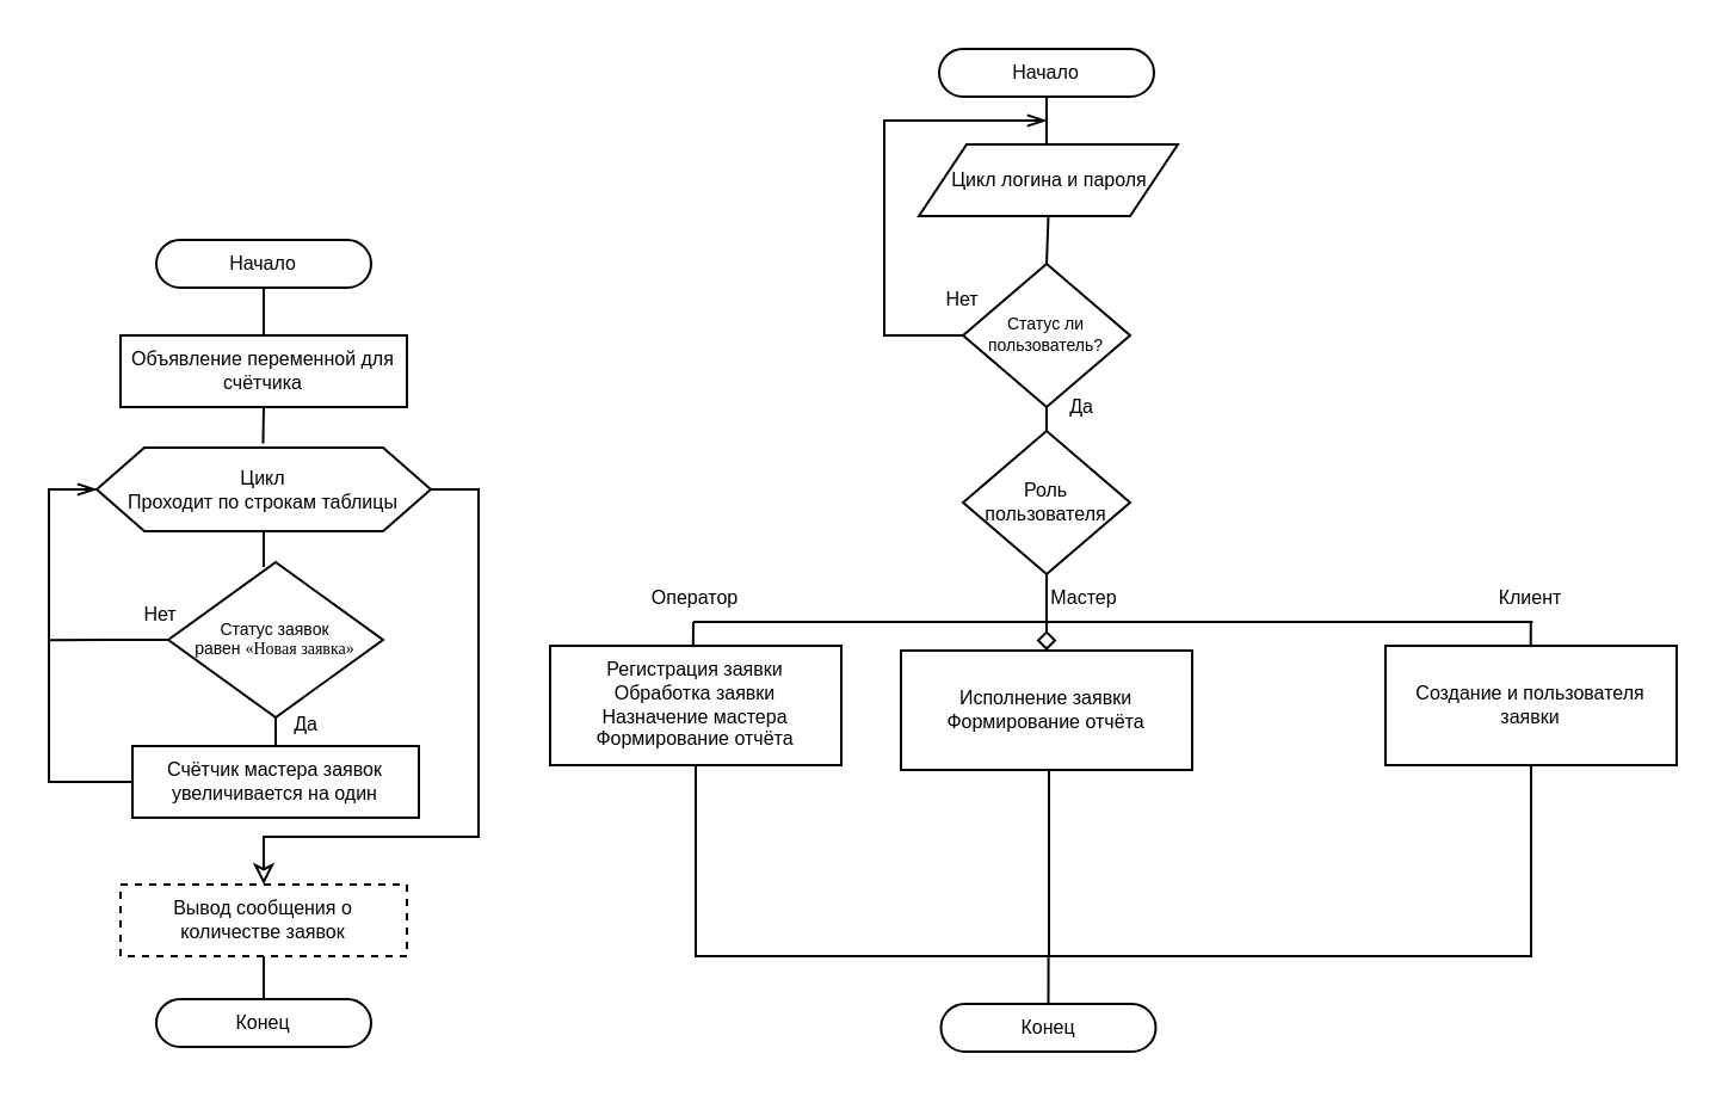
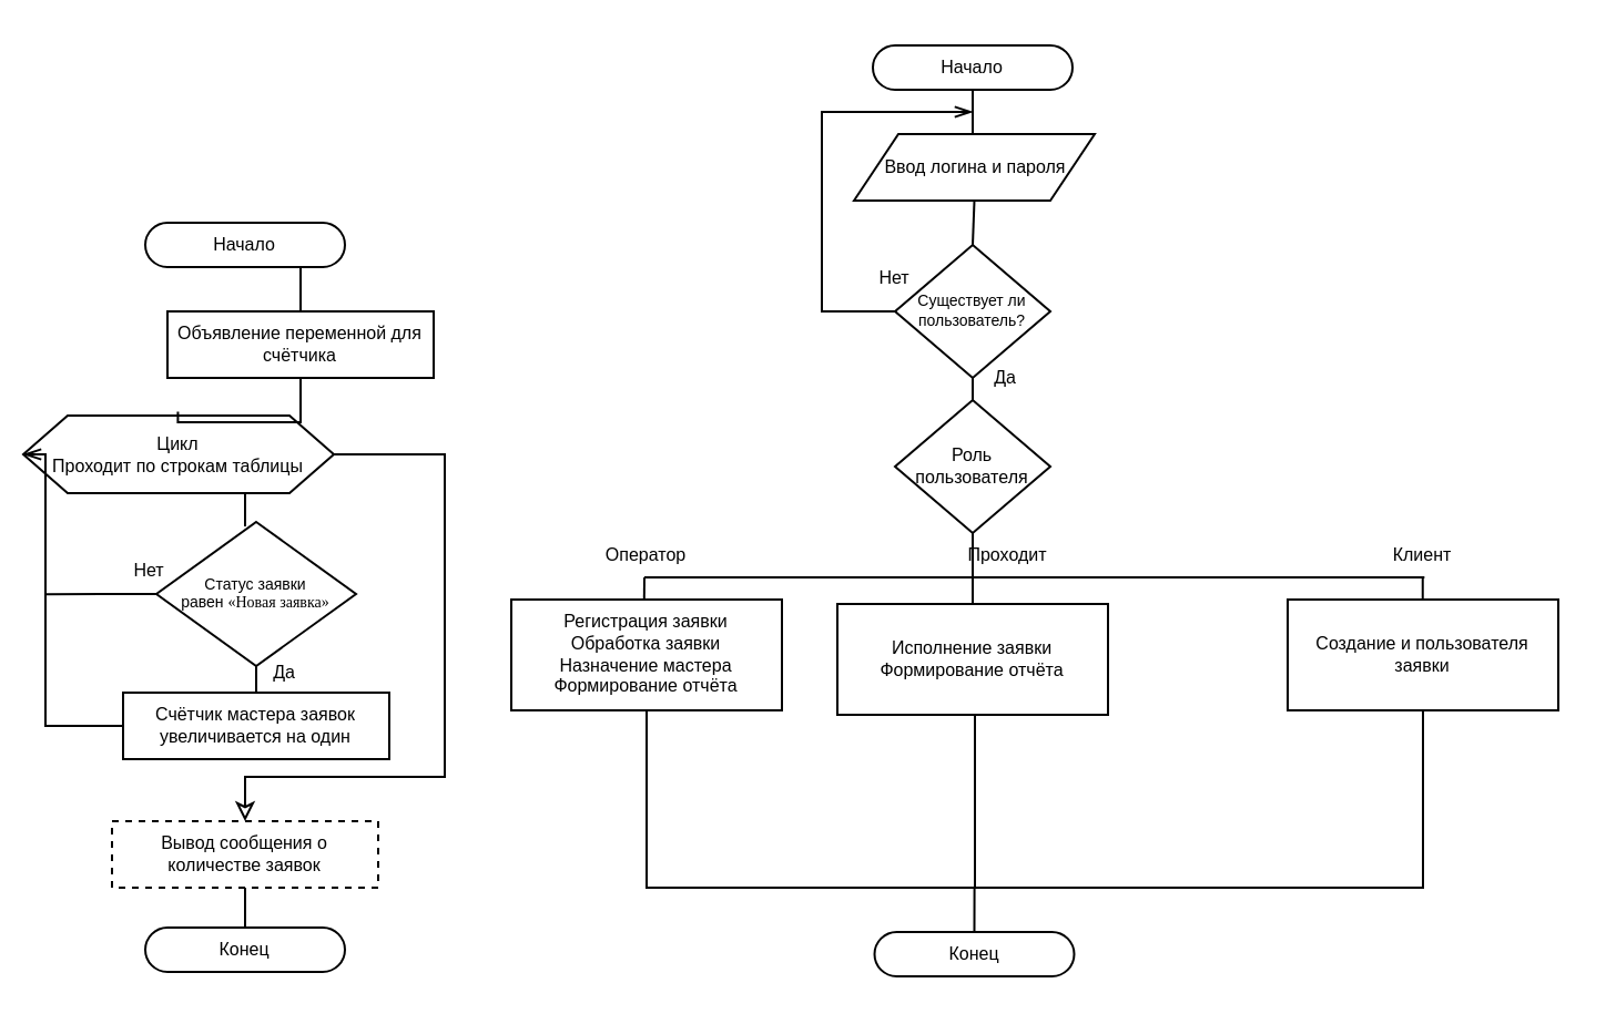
  <mxCell id="0" />
  <mxCell id="1" parent="0" />
  <mxCell id="2" style="edgeStyle=orthogonalEdgeStyle;rounded=0;orthogonalLoop=1;jettySize=auto;html=1;exitX=0.5;exitY=1;exitDx=0;exitDy=0;entryX=0.5;entryY=0;entryDx=0;entryDy=0;fontFamily=Helvetica;fontSize=8;fontColor=default;endArrow=none;endFill=0;" parent="1" source="3" edge="1"><mxGeometry relative="1" as="geometry"><mxPoint x="438" y="60" as="targetPoint" /></mxGeometry></mxCell>
  <mxCell id="3" value="Начало" style="rounded=1;whiteSpace=wrap;html=1;arcSize=50;fontSize=8;" parent="1" vertex="1"><mxGeometry x="393" y="20" width="90" height="20" as="geometry" /></mxCell>
  <mxCell id="4" style="edgeStyle=orthogonalEdgeStyle;rounded=0;orthogonalLoop=1;jettySize=auto;html=1;exitX=0;exitY=0.5;exitDx=0;exitDy=0;fontFamily=Helvetica;fontSize=8;fontColor=default;endArrow=openThin;endFill=0;" parent="1" source="6" edge="1"><mxGeometry relative="1" as="geometry"><mxPoint x="438" y="50" as="targetPoint" /><Array as="points"><mxPoint x="370" y="140" /><mxPoint x="370" y="50" /></Array></mxGeometry></mxCell>
  <mxCell id="5" style="edgeStyle=orthogonalEdgeStyle;rounded=0;orthogonalLoop=1;jettySize=auto;html=1;exitX=0.5;exitY=1;exitDx=0;exitDy=0;entryX=0.5;entryY=0;entryDx=0;entryDy=0;fontFamily=Helvetica;fontSize=8;fontColor=default;endArrow=none;endFill=0;" parent="1" source="6" target="8" edge="1"><mxGeometry relative="1" as="geometry" /></mxCell>
- <mxCell id="6" value="Статус ли пользователь?" style="rhombus;whiteSpace=wrap;html=1;rounded=1;strokeColor=default;align=center;verticalAlign=middle;arcSize=0;fontFamily=Helvetica;fontSize=7;fontColor=default;fillColor=default;" parent="1" vertex="1"><mxGeometry x="403" y="110" width="70" height="60" as="geometry" /></mxCell>
- <mxCell id="7" style="edgeStyle=orthogonalEdgeStyle;rounded=0;orthogonalLoop=1;jettySize=auto;html=1;exitX=0.5;exitY=1;exitDx=0;exitDy=0;fontFamily=Helvetica;fontSize=8;fontColor=default;endArrow=diamond;endFill=0;entryX=0.5;entryY=0;entryDx=0;entryDy=0;" parent="1" source="8" target="17" edge="1"><mxGeometry relative="1" as="geometry"><mxPoint x="438.011" y="260" as="targetPoint" /><Array as="points"><mxPoint x="438" y="272" /></Array></mxGeometry></mxCell>
+ <mxCell id="6" value="Существует ли пользователь?" style="rhombus;whiteSpace=wrap;html=1;rounded=1;strokeColor=default;align=center;verticalAlign=middle;arcSize=0;fontFamily=Helvetica;fontSize=7;fontColor=default;fillColor=default;" parent="1" vertex="1"><mxGeometry x="403" y="110" width="70" height="60" as="geometry" /></mxCell>
+ <mxCell id="7" style="edgeStyle=orthogonalEdgeStyle;rounded=0;orthogonalLoop=1;jettySize=auto;html=1;exitX=0.5;exitY=1;exitDx=0;exitDy=0;fontFamily=Helvetica;fontSize=8;fontColor=default;endArrow=none;endFill=0;entryX=0.5;entryY=0;entryDx=0;entryDy=0;" parent="1" source="8" target="17" edge="1"><mxGeometry relative="1" as="geometry"><mxPoint x="438.011" y="260" as="targetPoint" /><Array as="points"><mxPoint x="438" y="272" /></Array></mxGeometry></mxCell>
  <mxCell id="8" value="Роль пользователя" style="rhombus;whiteSpace=wrap;html=1;rounded=1;strokeColor=default;align=center;verticalAlign=middle;arcSize=0;fontFamily=Helvetica;fontSize=8;fontColor=default;fillColor=default;" parent="1" vertex="1"><mxGeometry x="403" y="180" width="70" height="60" as="geometry" /></mxCell>
  <mxCell id="9" style="edgeStyle=orthogonalEdgeStyle;rounded=0;orthogonalLoop=1;jettySize=auto;html=1;exitX=0.5;exitY=1;exitDx=0;exitDy=0;entryX=0.5;entryY=0;entryDx=0;entryDy=0;fontFamily=Helvetica;fontSize=8;fontColor=default;endArrow=none;endFill=0;" parent="1" source="10" target="13" edge="1"><mxGeometry relative="1" as="geometry"><mxPoint x="291" y="340" as="targetPoint" /><Array as="points"><mxPoint x="291" y="400" /><mxPoint x="439" y="400" /></Array></mxGeometry></mxCell>
  <mxCell id="10" value="Регистрация заявки&lt;div&gt;Обработка заявки&lt;/div&gt;&lt;div&gt;Назначение мастера&lt;/div&gt;&lt;div&gt;Формирование отчёта&lt;/div&gt;" style="rounded=0;whiteSpace=wrap;html=1;strokeColor=default;align=center;verticalAlign=middle;arcSize=50;fontFamily=Helvetica;fontSize=8;fontColor=default;fillColor=default;" parent="1" vertex="1"><mxGeometry x="230" y="270" width="122" height="50" as="geometry" /></mxCell>
  <mxCell id="11" style="edgeStyle=orthogonalEdgeStyle;rounded=0;orthogonalLoop=1;jettySize=auto;html=1;exitX=0.5;exitY=1;exitDx=0;exitDy=0;fontFamily=Helvetica;fontSize=8;fontColor=default;endArrow=none;endFill=0;" parent="1" source="12" edge="1"><mxGeometry relative="1" as="geometry"><mxPoint x="430" y="400" as="targetPoint" /><Array as="points"><mxPoint x="641" y="400" /></Array></mxGeometry></mxCell>
  <mxCell id="12" value="Создание и пользователя заявки" style="rounded=0;whiteSpace=wrap;html=1;strokeColor=default;align=center;verticalAlign=middle;arcSize=50;fontFamily=Helvetica;fontSize=8;fontColor=default;fillColor=default;" parent="1" vertex="1"><mxGeometry x="580" y="270" width="122" height="50" as="geometry" /></mxCell>
  <mxCell id="13" value="Конец" style="rounded=1;whiteSpace=wrap;html=1;arcSize=50;fontSize=8;" parent="1" vertex="1"><mxGeometry x="393.75" y="420" width="90" height="20" as="geometry" /></mxCell>
  <mxCell id="14" style="edgeStyle=orthogonalEdgeStyle;rounded=0;orthogonalLoop=1;jettySize=auto;html=1;exitX=0.5;exitY=1;exitDx=0;exitDy=0;entryX=0.5;entryY=0;entryDx=0;entryDy=0;fontFamily=Helvetica;fontSize=8;fontColor=default;endArrow=none;endFill=0;" parent="1" source="15" target="6" edge="1"><mxGeometry relative="1" as="geometry" /></mxCell>
- <mxCell id="15" value="Цикл логина и пароля" style="shape=parallelogram;perimeter=parallelogramPerimeter;whiteSpace=wrap;html=1;fixedSize=1;rounded=0;strokeColor=default;align=center;verticalAlign=middle;arcSize=50;fontFamily=Helvetica;fontSize=8;fontColor=default;fillColor=default;" parent="1" vertex="1"><mxGeometry x="384.5" y="60" width="108.5" height="30" as="geometry" /></mxCell>
+ <mxCell id="15" value="Ввод логина и пароля" style="shape=parallelogram;perimeter=parallelogramPerimeter;whiteSpace=wrap;html=1;fixedSize=1;rounded=0;strokeColor=default;align=center;verticalAlign=middle;arcSize=50;fontFamily=Helvetica;fontSize=8;fontColor=default;fillColor=default;" parent="1" vertex="1"><mxGeometry x="384.5" y="60" width="108.5" height="30" as="geometry" /></mxCell>
  <mxCell id="16" style="edgeStyle=orthogonalEdgeStyle;rounded=0;orthogonalLoop=1;jettySize=auto;html=1;exitX=0.5;exitY=1;exitDx=0;exitDy=0;fontFamily=Helvetica;fontSize=8;fontColor=default;endArrow=none;endFill=0;" parent="1" edge="1"><mxGeometry relative="1" as="geometry"><mxPoint x="439" y="400" as="targetPoint" /><mxPoint x="439" y="322" as="sourcePoint" /></mxGeometry></mxCell>
  <mxCell id="17" value="&lt;div&gt;Исполнение заявки&lt;/div&gt;Формирование отчёта" style="rounded=0;whiteSpace=wrap;html=1;strokeColor=default;align=center;verticalAlign=middle;arcSize=50;fontFamily=Helvetica;fontSize=8;fontColor=default;fillColor=default;" parent="1" vertex="1"><mxGeometry x="377" y="272" width="122" height="50" as="geometry" /></mxCell>
  <mxCell id="18" value="Оператор" style="text;html=1;align=center;verticalAlign=middle;whiteSpace=wrap;rounded=0;fontFamily=Helvetica;fontSize=8;fontColor=default;" parent="1" vertex="1"><mxGeometry x="261" y="235" width="60" height="30" as="geometry" /></mxCell>
- <mxCell id="19" value="Мастер" style="text;html=1;align=center;verticalAlign=middle;whiteSpace=wrap;rounded=0;fontFamily=Helvetica;fontSize=8;fontColor=default;" parent="1" vertex="1"><mxGeometry x="423.75" y="235" width="60" height="30" as="geometry" /></mxCell>
+ <mxCell id="19" value="Проходит" style="text;html=1;align=center;verticalAlign=middle;whiteSpace=wrap;rounded=0;fontFamily=Helvetica;fontSize=8;fontColor=default;" parent="1" vertex="1"><mxGeometry x="423.75" y="235" width="60" height="30" as="geometry" /></mxCell>
  <mxCell id="20" value="Клиент" style="text;html=1;align=center;verticalAlign=middle;whiteSpace=wrap;rounded=0;fontFamily=Helvetica;fontSize=8;fontColor=default;" parent="1" vertex="1"><mxGeometry x="611" y="235" width="60" height="30" as="geometry" /></mxCell>
  <mxCell id="21" value="Нет" style="text;html=1;align=center;verticalAlign=middle;whiteSpace=wrap;rounded=0;fontFamily=Helvetica;fontSize=8;fontColor=default;" parent="1" vertex="1"><mxGeometry x="373" y="110" width="60" height="30" as="geometry" /></mxCell>
  <mxCell id="22" value="Да" style="text;html=1;align=center;verticalAlign=middle;whiteSpace=wrap;rounded=0;fontFamily=Helvetica;fontSize=8;fontColor=default;" parent="1" vertex="1"><mxGeometry x="422.75" y="155" width="60" height="30" as="geometry" /></mxCell>
  <mxCell id="23" style="edgeStyle=orthogonalEdgeStyle;rounded=0;orthogonalLoop=1;jettySize=auto;html=1;exitX=0.5;exitY=1;exitDx=0;exitDy=0;entryX=0.5;entryY=0;entryDx=0;entryDy=0;fontFamily=Helvetica;fontSize=8;fontColor=default;endArrow=none;endFill=0;" parent="1" source="24" target="31" edge="1"><mxGeometry relative="1" as="geometry" /></mxCell>
  <mxCell id="24" value="Начало" style="rounded=1;whiteSpace=wrap;html=1;arcSize=50;fontSize=8;" parent="1" vertex="1"><mxGeometry x="65" y="100" width="90" height="20" as="geometry" /></mxCell>
  <mxCell id="25" style="edgeStyle=orthogonalEdgeStyle;rounded=0;orthogonalLoop=1;jettySize=auto;html=1;exitX=0.5;exitY=1;exitDx=0;exitDy=0;entryX=0.5;entryY=0;entryDx=0;entryDy=0;fontFamily=Helvetica;fontSize=8;fontColor=default;endArrow=none;endFill=0;" parent="1" source="27" edge="1"><mxGeometry relative="1" as="geometry"><mxPoint x="110" y="237" as="targetPoint" /></mxGeometry></mxCell>
  <mxCell id="26" style="edgeStyle=orthogonalEdgeStyle;rounded=0;orthogonalLoop=1;jettySize=auto;html=1;exitX=1;exitY=0.5;exitDx=0;exitDy=0;entryX=0.5;entryY=0;entryDx=0;entryDy=0;fontFamily=Helvetica;fontSize=8;fontColor=default;endArrow=classic;endFill=0;" parent="1" source="27" target="29" edge="1"><mxGeometry relative="1" as="geometry"><Array as="points"><mxPoint x="200" y="205" /><mxPoint x="200" y="350" /><mxPoint x="110" y="350" /></Array></mxGeometry></mxCell>
- <mxCell id="27" value="Цикл&lt;div&gt;Проходит по строкам таблицы&lt;/div&gt;" style="shape=hexagon;perimeter=hexagonPerimeter2;whiteSpace=wrap;html=1;fixedSize=1;rounded=0;strokeColor=default;align=center;verticalAlign=middle;arcSize=50;fontFamily=Helvetica;fontSize=8;fontColor=default;fillColor=default;" parent="1" vertex="1"><mxGeometry x="40" y="187" width="140" height="35" as="geometry" /></mxCell>
+ <mxCell id="27" value="Цикл&lt;div&gt;Проходит по строкам таблицы&lt;/div&gt;" style="shape=hexagon;perimeter=hexagonPerimeter2;whiteSpace=wrap;html=1;fixedSize=1;rounded=0;strokeColor=default;align=center;verticalAlign=middle;arcSize=50;fontFamily=Helvetica;fontSize=8;fontColor=default;fillColor=default;" parent="1" vertex="1"><mxGeometry x="10" y="187" width="140" height="35" as="geometry" /></mxCell>
  <mxCell id="28" style="edgeStyle=orthogonalEdgeStyle;rounded=0;orthogonalLoop=1;jettySize=auto;html=1;exitX=0.5;exitY=1;exitDx=0;exitDy=0;entryX=0.5;entryY=0;entryDx=0;entryDy=0;fontFamily=Helvetica;fontSize=8;fontColor=default;endArrow=none;endFill=0;" parent="1" source="29" target="30" edge="1"><mxGeometry relative="1" as="geometry" /></mxCell>
  <mxCell id="29" value="Вывод сообщения о количестве заявок" style="rounded=0;whiteSpace=wrap;html=1;strokeColor=default;align=center;verticalAlign=middle;arcSize=50;fontFamily=Helvetica;fontSize=8;fontColor=default;fillColor=default;dashed=1;" parent="1" vertex="1"><mxGeometry x="50" y="370" width="120" height="30" as="geometry" /></mxCell>
  <mxCell id="30" value="Конец" style="rounded=1;whiteSpace=wrap;html=1;arcSize=50;fontSize=8;" parent="1" vertex="1"><mxGeometry x="65" y="418" width="90" height="20" as="geometry" /></mxCell>
- <mxCell id="31" value="Объявление переменной для счётчика" style="rounded=0;whiteSpace=wrap;html=1;strokeColor=default;align=center;verticalAlign=middle;arcSize=50;fontFamily=Helvetica;fontSize=8;fontColor=default;fillColor=default;" parent="1" vertex="1"><mxGeometry x="50" y="140" width="120" height="30" as="geometry" /></mxCell>
+ <mxCell id="31" value="Объявление переменной для счётчика" style="rounded=0;whiteSpace=wrap;html=1;strokeColor=default;align=center;verticalAlign=middle;arcSize=50;fontFamily=Helvetica;fontSize=8;fontColor=default;fillColor=default;" parent="1" vertex="1"><mxGeometry x="75" y="140" width="120" height="30" as="geometry" /></mxCell>
  <mxCell id="32" style="edgeStyle=orthogonalEdgeStyle;rounded=0;orthogonalLoop=1;jettySize=auto;html=1;exitX=0.5;exitY=1;exitDx=0;exitDy=0;entryX=0.498;entryY=-0.049;entryDx=0;entryDy=0;entryPerimeter=0;fontFamily=Helvetica;fontSize=8;fontColor=default;endArrow=none;endFill=0;" parent="1" source="31" target="27" edge="1"><mxGeometry relative="1" as="geometry" /></mxCell>
  <mxCell id="33" value="" style="endArrow=none;html=1;rounded=0;fontFamily=Helvetica;fontSize=8;fontColor=default;" parent="1" edge="1"><mxGeometry width="50" height="50" relative="1" as="geometry"><mxPoint x="290" y="260" as="sourcePoint" /><mxPoint x="641.667" y="260" as="targetPoint" /></mxGeometry></mxCell>
  <mxCell id="34" value="" style="endArrow=none;html=1;rounded=0;fontFamily=Helvetica;fontSize=8;fontColor=default;exitX=0.491;exitY=-0.002;exitDx=0;exitDy=0;exitPerimeter=0;" parent="1" source="10" edge="1"><mxGeometry width="50" height="50" relative="1" as="geometry"><mxPoint x="290" y="290" as="sourcePoint" /><mxPoint x="290" y="260" as="targetPoint" /></mxGeometry></mxCell>
  <mxCell id="35" value="" style="endArrow=none;html=1;rounded=0;fontFamily=Helvetica;fontSize=8;fontColor=default;entryX=0.468;entryY=0.002;entryDx=0;entryDy=0;entryPerimeter=0;" parent="1" edge="1"><mxGeometry width="50" height="50" relative="1" as="geometry"><mxPoint x="640.88" y="260" as="sourcePoint" /><mxPoint x="640.88" y="270" as="targetPoint" /></mxGeometry></mxCell>
  <mxCell id="36" style="edgeStyle=orthogonalEdgeStyle;rounded=0;orthogonalLoop=1;jettySize=auto;html=1;entryX=0;entryY=0.5;entryDx=0;entryDy=0;fontFamily=Helvetica;fontSize=8;fontColor=default;endArrow=openThin;endFill=0;exitX=0;exitY=0.5;exitDx=0;exitDy=0;" parent="1" source="40" target="27" edge="1"><mxGeometry relative="1" as="geometry"><Array as="points"><mxPoint x="20" y="327" /><mxPoint x="20" y="205" /></Array></mxGeometry></mxCell>
  <mxCell id="37" style="edgeStyle=orthogonalEdgeStyle;rounded=0;orthogonalLoop=1;jettySize=auto;html=1;exitX=0.5;exitY=1;exitDx=0;exitDy=0;entryX=0.5;entryY=0;entryDx=0;entryDy=0;fontFamily=Helvetica;fontSize=8;fontColor=default;endArrow=none;endFill=0;" parent="1" source="39" target="40" edge="1"><mxGeometry relative="1" as="geometry" /></mxCell>
  <mxCell id="38" style="edgeStyle=orthogonalEdgeStyle;rounded=0;orthogonalLoop=1;jettySize=auto;html=1;exitX=0;exitY=0.5;exitDx=0;exitDy=0;fontFamily=Helvetica;fontSize=8;fontColor=default;endArrow=none;endFill=0;" parent="1" source="39" edge="1"><mxGeometry relative="1" as="geometry"><mxPoint x="20" y="267.667" as="targetPoint" /></mxGeometry></mxCell>
- <mxCell id="39" value="Статус заявок равен&amp;nbsp;&lt;font style=&quot;font-size: 7px;&quot;&gt;&lt;span style=&quot;line-height: 107%; font-family: &amp;quot;Times New Roman&amp;quot;, serif; font-size: 7px;&quot;&gt;«Новая заявка&lt;/span&gt;&lt;span style=&quot;line-height: 107%; font-family: &amp;quot;Times New Roman&amp;quot;, serif; font-size: 7px;&quot;&gt;»&lt;/span&gt;&lt;/font&gt;" style="rhombus;whiteSpace=wrap;html=1;rounded=0;strokeColor=default;align=center;verticalAlign=middle;arcSize=50;fontFamily=Helvetica;fontSize=7;fontColor=default;fillColor=default;" parent="1" vertex="1"><mxGeometry x="70" y="235" width="90" height="65" as="geometry" /></mxCell>
+ <mxCell id="39" value="Статус заявки равен&amp;nbsp;&lt;font style=&quot;font-size: 7px;&quot;&gt;&lt;span style=&quot;line-height: 107%; font-family: &amp;quot;Times New Roman&amp;quot;, serif; font-size: 7px;&quot;&gt;«Новая заявка&lt;/span&gt;&lt;span style=&quot;line-height: 107%; font-family: &amp;quot;Times New Roman&amp;quot;, serif; font-size: 7px;&quot;&gt;»&lt;/span&gt;&lt;/font&gt;" style="rhombus;whiteSpace=wrap;html=1;rounded=0;strokeColor=default;align=center;verticalAlign=middle;arcSize=50;fontFamily=Helvetica;fontSize=7;fontColor=default;fillColor=default;" parent="1" vertex="1"><mxGeometry x="70" y="235" width="90" height="65" as="geometry" /></mxCell>
  <mxCell id="40" value="Счётчик мастера заявок увеличивается на один" style="rounded=0;whiteSpace=wrap;html=1;strokeColor=default;align=center;verticalAlign=middle;arcSize=50;fontFamily=Helvetica;fontSize=8;fontColor=default;fillColor=default;" parent="1" vertex="1"><mxGeometry x="55" y="312" width="120" height="30" as="geometry" /></mxCell>
  <mxCell id="41" value="Нет" style="text;html=1;align=center;verticalAlign=middle;whiteSpace=wrap;rounded=0;fontFamily=Helvetica;fontSize=8;fontColor=default;" parent="1" vertex="1"><mxGeometry x="37" y="242" width="60" height="30" as="geometry" /></mxCell>
  <mxCell id="42" value="Да" style="text;html=1;align=center;verticalAlign=middle;whiteSpace=wrap;rounded=0;fontFamily=Helvetica;fontSize=8;fontColor=default;" parent="1" vertex="1"><mxGeometry x="98" y="288" width="60" height="30" as="geometry" /></mxCell>
